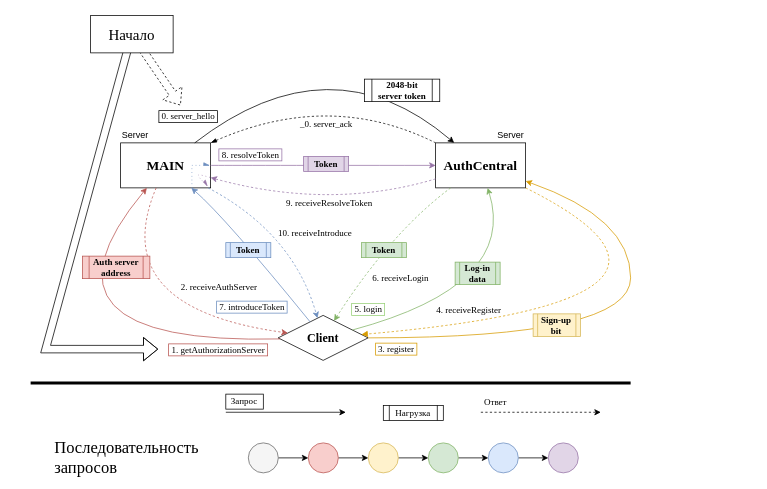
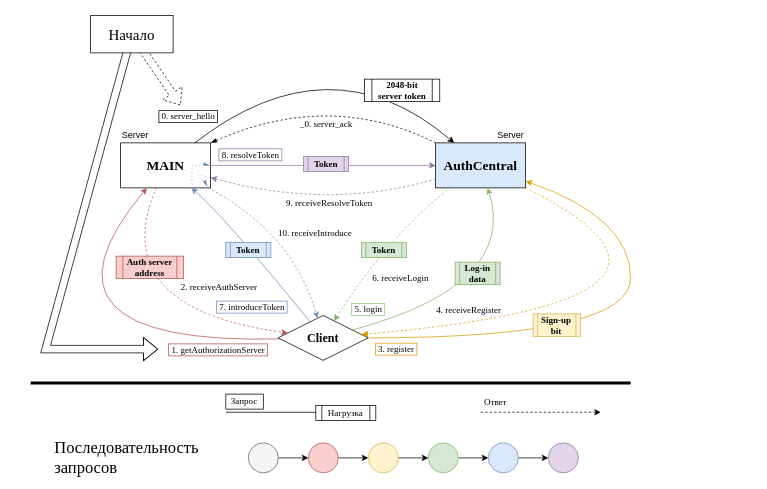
  <mxCell id="0" />
  <mxCell id="1" parent="0" />
  <mxCell id="2" value="" style="shape=flexArrow;endArrow=classic;html=1;rounded=0;targetPerimeterSpacing=0;sourcePerimeterSpacing=-4;" parent="1" source="21" edge="1"><mxGeometry width="50" height="50" relative="1" as="geometry"><mxPoint x="70" y="270" as="sourcePoint" /><mxPoint x="210" y="465" as="targetPoint" /><Array as="points"><mxPoint x="60" y="465" /></Array></mxGeometry></mxCell>
  <mxCell id="3" value="" style="shape=flexArrow;endArrow=classic;html=1;rounded=0;spacingTop=0;sourcePerimeterSpacing=-8;dashed=1;" parent="1" source="21" edge="1"><mxGeometry width="50" height="50" relative="1" as="geometry"><mxPoint x="200" y="150" as="sourcePoint" /><mxPoint x="240" y="140" as="targetPoint" /></mxGeometry></mxCell>
  <mxCell id="4" value="MAIN" style="rounded=0;whiteSpace=wrap;html=1;fontFamily=Gilroy;fontStyle=1;fontSize=18;" parent="1" vertex="1"><mxGeometry x="160" y="190" width="120" height="60" as="geometry" /></mxCell>
  <mxCell id="5" value="Server" style="text;html=1;align=left;verticalAlign=middle;whiteSpace=wrap;rounded=0;" parent="1" vertex="1"><mxGeometry x="160" y="170" width="120" height="20" as="geometry" /></mxCell>
- <mxCell id="6" value="AuthCentral" style="rounded=0;whiteSpace=wrap;html=1;fontFamily=Gilroy;fontStyle=1;fontSize=18;" parent="1" vertex="1"><mxGeometry x="580" y="190" width="120" height="60" as="geometry" /></mxCell>
+ <mxCell id="6" value="AuthCentral" style="rounded=0;whiteSpace=wrap;html=1;fontFamily=Gilroy;fontStyle=1;fontSize=18;fillColor=#dae8fc;" parent="1" vertex="1"><mxGeometry x="580" y="190" width="120" height="60" as="geometry" /></mxCell>
  <mxCell id="7" value="Server" style="text;html=1;align=right;verticalAlign=middle;whiteSpace=wrap;rounded=0;" parent="1" vertex="1"><mxGeometry x="580" y="170" width="120" height="20" as="geometry" /></mxCell>
  <mxCell id="8" value="Client" style="rhombus;whiteSpace=wrap;html=1;fontFamily=Gilroy;fontStyle=1;fontSize=16;" parent="1" vertex="1"><mxGeometry x="370" y="420" width="120" height="60" as="geometry" /></mxCell>
  <mxCell id="9" value="" style="endArrow=classic;html=1;rounded=0;curved=1;fillColor=#f8cecc;strokeColor=#000000;" parent="1" source="4" target="6" edge="1"><mxGeometry width="50" height="50" relative="1" as="geometry"><mxPoint x="360" y="160" as="sourcePoint" /><mxPoint x="410" y="110" as="targetPoint" /><Array as="points"><mxPoint x="440" y="50" /></Array></mxGeometry></mxCell>
  <mxCell id="10" value="&amp;nbsp;0. server_hello&amp;nbsp;" style="edgeLabel;html=1;align=center;verticalAlign=middle;resizable=0;points=[];fontFamily=Gilroy;labelBorderColor=default;fontSize=12;" parent="9" vertex="1" connectable="0"><mxGeometry x="-0.174" y="-24" relative="1" as="geometry"><mxPoint x="-170" y="58" as="offset" /></mxGeometry></mxCell>
  <mxCell id="11" value="" style="endArrow=none;html=1;rounded=0;curved=1;startFill=1;startArrow=blockThin;dashed=1;" parent="1" edge="1"><mxGeometry width="50" height="50" relative="1" as="geometry"><mxPoint x="280" y="190" as="sourcePoint" /><mxPoint x="580" y="190" as="targetPoint" /><Array as="points"><mxPoint x="440" y="120" /></Array></mxGeometry></mxCell>
  <mxCell id="12" value="_0. server_ack" style="edgeLabel;html=1;align=center;verticalAlign=middle;resizable=0;points=[];fontFamily=Gilroy;labelBackgroundColor=none;fontSize=12;" parent="11" vertex="1" connectable="0"><mxGeometry x="-0.192" y="-43" relative="1" as="geometry"><mxPoint x="13" y="-11" as="offset" /></mxGeometry></mxCell>
  <mxCell id="13" value="" style="endArrow=classic;html=1;rounded=0;curved=1;fillColor=#f8cecc;strokeColor=#B85450;" parent="1" source="8" target="4" edge="1"><mxGeometry width="50" height="50" relative="1" as="geometry"><mxPoint x="230" y="390" as="sourcePoint" /><mxPoint x="280" y="340" as="targetPoint" /><Array as="points"><mxPoint x="20" y="460" /></Array></mxGeometry></mxCell>
  <mxCell id="14" value="&amp;nbsp;1. getAuthorizationServer&amp;nbsp;" style="edgeLabel;html=1;align=center;verticalAlign=middle;resizable=0;points=[];fontFamily=Gilroy;labelBorderColor=#B85450;fontSize=12;" parent="13" vertex="1" connectable="0"><mxGeometry x="0.675" y="-12" relative="1" as="geometry"><mxPoint x="151" y="129" as="offset" /></mxGeometry></mxCell>
  <mxCell id="15" value="" style="endArrow=classic;html=1;rounded=0;curved=1;dashed=1;fillColor=#f8cecc;strokeColor=#b85450;" parent="1" source="4" target="8" edge="1"><mxGeometry width="50" height="50" relative="1" as="geometry"><mxPoint x="620" y="571" as="sourcePoint" /><mxPoint x="445" y="370" as="targetPoint" /><Array as="points"><mxPoint x="140" y="410" /></Array></mxGeometry></mxCell>
  <mxCell id="16" value="2. receiveAuthServer" style="edgeLabel;html=1;align=center;verticalAlign=middle;resizable=0;points=[];fontFamily=Gilroy;fontSize=12;labelBackgroundColor=none;" parent="15" vertex="1" connectable="0"><mxGeometry x="0.503" y="16" relative="1" as="geometry"><mxPoint x="8" y="-32" as="offset" /></mxGeometry></mxCell>
  <mxCell id="17" value="" style="endArrow=classic;html=1;rounded=0;curved=1;fillColor=#ffe6cc;strokeColor=#D79B00;" parent="1" source="8" target="6" edge="1"><mxGeometry width="50" height="50" relative="1" as="geometry"><mxPoint x="520" y="390" as="sourcePoint" /><mxPoint x="570" y="340" as="targetPoint" /><Array as="points"><mxPoint x="840" y="450" /><mxPoint x="840" y="290" /></Array></mxGeometry></mxCell>
  <mxCell id="18" value="&amp;nbsp;3. register&amp;nbsp;" style="edgeLabel;html=1;align=center;verticalAlign=middle;resizable=0;points=[];fontFamily=Gilroy;labelBorderColor=#D79B00;fontSize=12;" parent="17" vertex="1" connectable="0"><mxGeometry x="-0.785" y="3" relative="1" as="geometry"><mxPoint x="-35" y="17" as="offset" /></mxGeometry></mxCell>
  <mxCell id="19" value="" style="endArrow=block;html=1;rounded=0;curved=1;startFill=0;startArrow=none;endFill=1;dashed=1;fillColor=#ffe6cc;strokeColor=#d79b00;" parent="1" source="6" target="8" edge="1"><mxGeometry width="50" height="50" relative="1" as="geometry"><mxPoint x="680" y="621" as="sourcePoint" /><mxPoint x="890" y="420" as="targetPoint" /><Array as="points"><mxPoint x="1000" y="400" /></Array></mxGeometry></mxCell>
  <mxCell id="20" value="4. receiveRegister" style="edgeLabel;html=1;align=center;verticalAlign=middle;resizable=0;points=[];fontFamily=Gilroy;labelBackgroundColor=none;fontSize=12;" parent="19" vertex="1" connectable="0"><mxGeometry x="-0.785" y="3" relative="1" as="geometry"><mxPoint x="-160" y="124" as="offset" /></mxGeometry></mxCell>
  <mxCell id="21" value="Начало" style="whiteSpace=wrap;html=1;fontFamily=Gilroy;fontSize=20;rounded=0;" parent="1" vertex="1"><mxGeometry x="120" y="20" width="110" height="50" as="geometry" /></mxCell>
  <mxCell id="22" value="" style="endArrow=classic;html=1;rounded=0;curved=1;fillColor=#d5e8d4;strokeColor=#82b366;" parent="1" source="8" target="6" edge="1"><mxGeometry width="50" height="50" relative="1" as="geometry"><mxPoint x="740" y="631" as="sourcePoint" /><mxPoint x="950" y="430" as="targetPoint" /><Array as="points"><mxPoint x="690" y="380" /></Array></mxGeometry></mxCell>
  <mxCell id="23" value="&amp;nbsp;5. login&amp;nbsp;" style="edgeLabel;html=1;align=center;verticalAlign=middle;resizable=0;points=[];fontFamily=Gilroy;textShadow=0;labelBorderColor=#97D077;fontSize=12;" parent="22" vertex="1" connectable="0"><mxGeometry x="-0.785" y="3" relative="1" as="geometry"><mxPoint x="-16" y="-15" as="offset" /></mxGeometry></mxCell>
  <mxCell id="24" value="" style="endArrow=classic;html=1;rounded=0;curved=1;fillColor=#d5e8d4;strokeColor=#82b366;dashed=1;" parent="1" source="6" target="8" edge="1"><mxGeometry width="50" height="50" relative="1" as="geometry"><mxPoint x="660" y="544" as="sourcePoint" /><mxPoint x="838" y="360" as="targetPoint" /><Array as="points"><mxPoint x="520" y="310" /></Array></mxGeometry></mxCell>
  <mxCell id="25" value="6. receiveLogin" style="edgeLabel;html=1;align=center;verticalAlign=middle;resizable=0;points=[];fontFamily=Gilroy;labelBackgroundColor=none;fontSize=12;" parent="24" vertex="1" connectable="0"><mxGeometry x="-0.785" y="3" relative="1" as="geometry"><mxPoint x="-49" y="102" as="offset" /></mxGeometry></mxCell>
  <mxCell id="26" value="Token" style="shape=process;whiteSpace=wrap;html=1;backgroundOutline=1;fillColor=#d5e8d4;strokeColor=#82b366;fontFamily=Gilroy;fontStyle=1;" parent="1" vertex="1"><mxGeometry x="481" y="323" width="60" height="20" as="geometry" /></mxCell>
- <mxCell id="27" value="Auth server&lt;br&gt;address" style="shape=process;whiteSpace=wrap;html=1;backgroundOutline=1;fillColor=#f8cecc;strokeColor=#b85450;fontFamily=Gilroy;fontStyle=1;" parent="1" vertex="1"><mxGeometry x="109" y="341" width="90" height="30" as="geometry" /></mxCell>
+ <mxCell id="27" value="Auth server&lt;br&gt;address" style="shape=process;whiteSpace=wrap;html=1;backgroundOutline=1;fillColor=#f8cecc;strokeColor=#b85450;fontFamily=Gilroy;fontStyle=1;" parent="1" vertex="1"><mxGeometry x="154" y="341" width="90" height="30" as="geometry" /></mxCell>
  <mxCell id="28" value="" style="endArrow=classic;html=1;rounded=0;curved=1;fillColor=#dae8fc;strokeColor=#6C8EBF;" parent="1" source="8" target="4" edge="1"><mxGeometry width="50" height="50" relative="1" as="geometry"><mxPoint x="450" y="621" as="sourcePoint" /><mxPoint x="275" y="420" as="targetPoint" /><Array as="points"><mxPoint x="300" y="290" /></Array></mxGeometry></mxCell>
  <mxCell id="29" value="&amp;nbsp;7. introduceToken&amp;nbsp;" style="edgeLabel;html=1;align=center;verticalAlign=middle;resizable=0;points=[];fontFamily=Gilroy;labelBorderColor=#6C8EBF;fontSize=12;" parent="28" vertex="1" connectable="0"><mxGeometry x="0.675" y="-12" relative="1" as="geometry"><mxPoint x="43" y="142" as="offset" /></mxGeometry></mxCell>
  <mxCell id="30" value="Token" style="shape=process;whiteSpace=wrap;html=1;backgroundOutline=1;fillColor=#dae8fc;strokeColor=#6c8ebf;fontFamily=Gilroy;fontStyle=1;" parent="1" vertex="1"><mxGeometry x="300.25" y="323" width="60" height="20" as="geometry" /></mxCell>
  <mxCell id="31" value="" style="endArrow=classic;html=1;rounded=0;curved=1;fillColor=#e1d5e7;strokeColor=#9673A6;" parent="1" source="4" target="6" edge="1"><mxGeometry width="50" height="50" relative="1" as="geometry"><mxPoint x="566" y="390" as="sourcePoint" /><mxPoint x="414" y="220" as="targetPoint" /><Array as="points" /></mxGeometry></mxCell>
  <mxCell id="32" value="&amp;nbsp;8. resolveToken&amp;nbsp;" style="edgeLabel;html=1;align=center;verticalAlign=middle;resizable=0;points=[];fontFamily=Gilroy;labelBorderColor=#9673A6;fontSize=12;" parent="31" vertex="1" connectable="0"><mxGeometry x="0.675" y="-12" relative="1" as="geometry"><mxPoint x="-199" y="-27" as="offset" /></mxGeometry></mxCell>
  <mxCell id="33" value="" style="endArrow=classic;html=1;rounded=0;curved=1;fillColor=#e1d5e7;strokeColor=#9673A6;dashed=1;" parent="1" source="6" target="4" edge="1"><mxGeometry width="50" height="50" relative="1" as="geometry"><mxPoint x="400" y="280" as="sourcePoint" /><mxPoint x="700" y="280" as="targetPoint" /><Array as="points"><mxPoint x="440" y="280" /></Array></mxGeometry></mxCell>
  <mxCell id="34" value="&amp;nbsp;9. receiveResolveToken&amp;nbsp;" style="edgeLabel;html=1;align=center;verticalAlign=middle;resizable=0;points=[];fontFamily=Gilroy;labelBorderColor=none;fontSize=12;" parent="33" vertex="1" connectable="0"><mxGeometry x="0.675" y="-12" relative="1" as="geometry"><mxPoint x="105" y="32" as="offset" /></mxGeometry></mxCell>
  <mxCell id="35" value="" style="endArrow=classic;html=1;rounded=0;curved=1;fillColor=#dae8fc;strokeColor=#6C8EBF;dashed=1;" parent="1" source="4" target="8" edge="1"><mxGeometry width="50" height="50" relative="1" as="geometry"><mxPoint x="562" y="520" as="sourcePoint" /><mxPoint x="410" y="350" as="targetPoint" /><Array as="points"><mxPoint x="390" y="310" /></Array></mxGeometry></mxCell>
  <mxCell id="36" value="10. receiveIntroduce" style="edgeLabel;html=1;align=center;verticalAlign=middle;resizable=0;points=[];fontFamily=Gilroy;labelBorderColor=none;fontSize=12;labelBackgroundColor=none;" parent="35" vertex="1" connectable="0"><mxGeometry x="0.675" y="-12" relative="1" as="geometry"><mxPoint x="19" y="-79" as="offset" /></mxGeometry></mxCell>
  <mxCell id="37" value="" style="endArrow=classic;html=1;rounded=0;" parent="1" edge="1"><mxGeometry width="50" height="50" relative="1" as="geometry"><mxPoint x="300.25" y="549.17" as="sourcePoint" /><mxPoint x="460.25" y="549.17" as="targetPoint" /></mxGeometry></mxCell>
  <mxCell id="38" value="Запрос" style="text;html=1;align=center;verticalAlign=middle;whiteSpace=wrap;rounded=0;fontFamily=Gilroy;strokeColor=default;" parent="1" vertex="1"><mxGeometry x="300.25" y="525" width="50" height="20" as="geometry" /></mxCell>
  <mxCell id="39" value="" style="endArrow=none;html=1;rounded=0;fontSize=12;strokeWidth=4;" parent="1" edge="1"><mxGeometry width="50" height="50" relative="1" as="geometry"><mxPoint x="40" y="510" as="sourcePoint" /><mxPoint x="840" y="510" as="targetPoint" /></mxGeometry></mxCell>
  <mxCell id="40" value="" style="endArrow=classic;html=1;rounded=0;dashed=1;" parent="1" edge="1"><mxGeometry width="50" height="50" relative="1" as="geometry"><mxPoint x="640.25" y="549.17" as="sourcePoint" /><mxPoint x="800.25" y="549.17" as="targetPoint" /></mxGeometry></mxCell>
  <mxCell id="41" value="Ответ" style="text;html=1;align=center;verticalAlign=middle;whiteSpace=wrap;rounded=0;fontFamily=Gilroy;" parent="1" vertex="1"><mxGeometry x="640.25" y="526" width="39.75" height="20" as="geometry" /></mxCell>
  <mxCell id="42" value="Token" style="shape=process;whiteSpace=wrap;html=1;backgroundOutline=1;fillColor=#e1d5e7;strokeColor=#9673a6;fontFamily=Gilroy;fontStyle=1;" parent="1" vertex="1"><mxGeometry x="404" y="208" width="60" height="20" as="geometry" /></mxCell>
- <mxCell id="43" value="Нагрузка" style="shape=process;whiteSpace=wrap;html=1;backgroundOutline=1;fontFamily=Gilroy;" parent="1" vertex="1"><mxGeometry x="510.25" y="540" width="80" height="20" as="geometry" /></mxCell>
+ <mxCell id="43" value="Нагрузка" style="shape=process;whiteSpace=wrap;html=1;backgroundOutline=1;fontFamily=Gilroy;" parent="1" vertex="1"><mxGeometry x="420.25" y="540" width="80" height="20" as="geometry" /></mxCell>
  <mxCell id="44" style="edgeStyle=orthogonalEdgeStyle;rounded=0;orthogonalLoop=1;jettySize=auto;html=1;" parent="1" source="45" target="47" edge="1"><mxGeometry relative="1" as="geometry" /></mxCell>
  <mxCell id="45" value="" style="ellipse;whiteSpace=wrap;html=1;aspect=fixed;strokeColor=#666666;fillColor=#f5f5f5;fontColor=#333333;" parent="1" vertex="1"><mxGeometry x="330.25" y="590" width="40" height="40" as="geometry" /></mxCell>
  <mxCell id="46" style="edgeStyle=orthogonalEdgeStyle;rounded=0;orthogonalLoop=1;jettySize=auto;html=1;" parent="1" source="47" target="49" edge="1"><mxGeometry relative="1" as="geometry" /></mxCell>
  <mxCell id="47" value="" style="ellipse;whiteSpace=wrap;html=1;aspect=fixed;fillColor=#f8cecc;strokeColor=#b85450;" parent="1" vertex="1"><mxGeometry x="410.25" y="590" width="40" height="40" as="geometry" /></mxCell>
  <mxCell id="48" style="edgeStyle=orthogonalEdgeStyle;rounded=0;orthogonalLoop=1;jettySize=auto;html=1;" parent="1" source="49" target="51" edge="1"><mxGeometry relative="1" as="geometry" /></mxCell>
  <mxCell id="49" value="" style="ellipse;whiteSpace=wrap;html=1;aspect=fixed;fillColor=#fff2cc;strokeColor=#d6b656;" parent="1" vertex="1"><mxGeometry x="490.25" y="590" width="40" height="40" as="geometry" /></mxCell>
  <mxCell id="50" style="edgeStyle=orthogonalEdgeStyle;rounded=0;orthogonalLoop=1;jettySize=auto;html=1;" parent="1" source="51" target="53" edge="1"><mxGeometry relative="1" as="geometry" /></mxCell>
  <mxCell id="51" value="" style="ellipse;whiteSpace=wrap;html=1;aspect=fixed;fillColor=#d5e8d4;strokeColor=#82b366;" parent="1" vertex="1"><mxGeometry x="570.25" y="590" width="40" height="40" as="geometry" /></mxCell>
  <mxCell id="52" style="edgeStyle=orthogonalEdgeStyle;rounded=0;orthogonalLoop=1;jettySize=auto;html=1;" parent="1" source="53" target="54" edge="1"><mxGeometry relative="1" as="geometry" /></mxCell>
  <mxCell id="53" value="" style="ellipse;whiteSpace=wrap;html=1;aspect=fixed;fillColor=#dae8fc;strokeColor=#6c8ebf;" parent="1" vertex="1"><mxGeometry x="650.25" y="590" width="40" height="40" as="geometry" /></mxCell>
  <mxCell id="54" value="" style="ellipse;whiteSpace=wrap;html=1;aspect=fixed;fillColor=#e1d5e7;strokeColor=#9673a6;" parent="1" vertex="1"><mxGeometry x="730.25" y="590" width="40" height="40" as="geometry" /></mxCell>
  <mxCell id="55" value="Последовательность&lt;br&gt;запросов" style="text;html=1;align=left;verticalAlign=middle;whiteSpace=wrap;rounded=0;fontFamily=Gilroy;fontSize=22;" parent="1" vertex="1"><mxGeometry x="70.25" y="590" width="220" height="40" as="geometry" /></mxCell>
  <mxCell id="56" value="" style="endArrow=async;html=1;rounded=0;fontColor=#6C8EBF;strokeColor=#6C8EBF;dashed=1;dashPattern=1 4;strokeWidth=1;startArrow=none;startFill=0;endFill=1;" parent="1" edge="1"><mxGeometry width="50" height="50" relative="1" as="geometry"><mxPoint x="255" y="250" as="sourcePoint" /><mxPoint x="279" y="220" as="targetPoint" /><Array as="points"><mxPoint x="255" y="220" /></Array></mxGeometry></mxCell>
  <mxCell id="57" value="" style="endArrow=async;html=1;rounded=1;fillColor=#e1d5e7;strokeColor=#9673a6;dashed=1;dashPattern=1 4;endFill=1;curved=0;" parent="1" edge="1"><mxGeometry width="50" height="50" relative="1" as="geometry"><mxPoint x="279" y="236" as="sourcePoint" /><mxPoint x="276" y="248" as="targetPoint" /><Array as="points"><mxPoint x="260" y="231" /></Array></mxGeometry></mxCell>
  <mxCell id="58" value="2048-bit&lt;br&gt;server token" style="shape=process;whiteSpace=wrap;html=1;backgroundOutline=1;fontFamily=Gilroy;fontStyle=1" parent="1" vertex="1"><mxGeometry x="485" y="105" width="100.5" height="30" as="geometry" /></mxCell>
  <mxCell id="59" value="Sign-up&lt;br&gt;bit" style="shape=process;whiteSpace=wrap;html=1;backgroundOutline=1;fillColor=#fff2cc;strokeColor=#d6b656;fontFamily=Gilroy;fontStyle=1;" parent="1" vertex="1"><mxGeometry x="710" y="418" width="63" height="30" as="geometry" /></mxCell>
  <mxCell id="60" value="Log-in&lt;br&gt;data" style="shape=process;whiteSpace=wrap;html=1;backgroundOutline=1;fillColor=#d5e8d4;strokeColor=#82b366;fontFamily=Gilroy;fontStyle=1;" parent="1" vertex="1"><mxGeometry x="606" y="349" width="60" height="30" as="geometry" /></mxCell>
